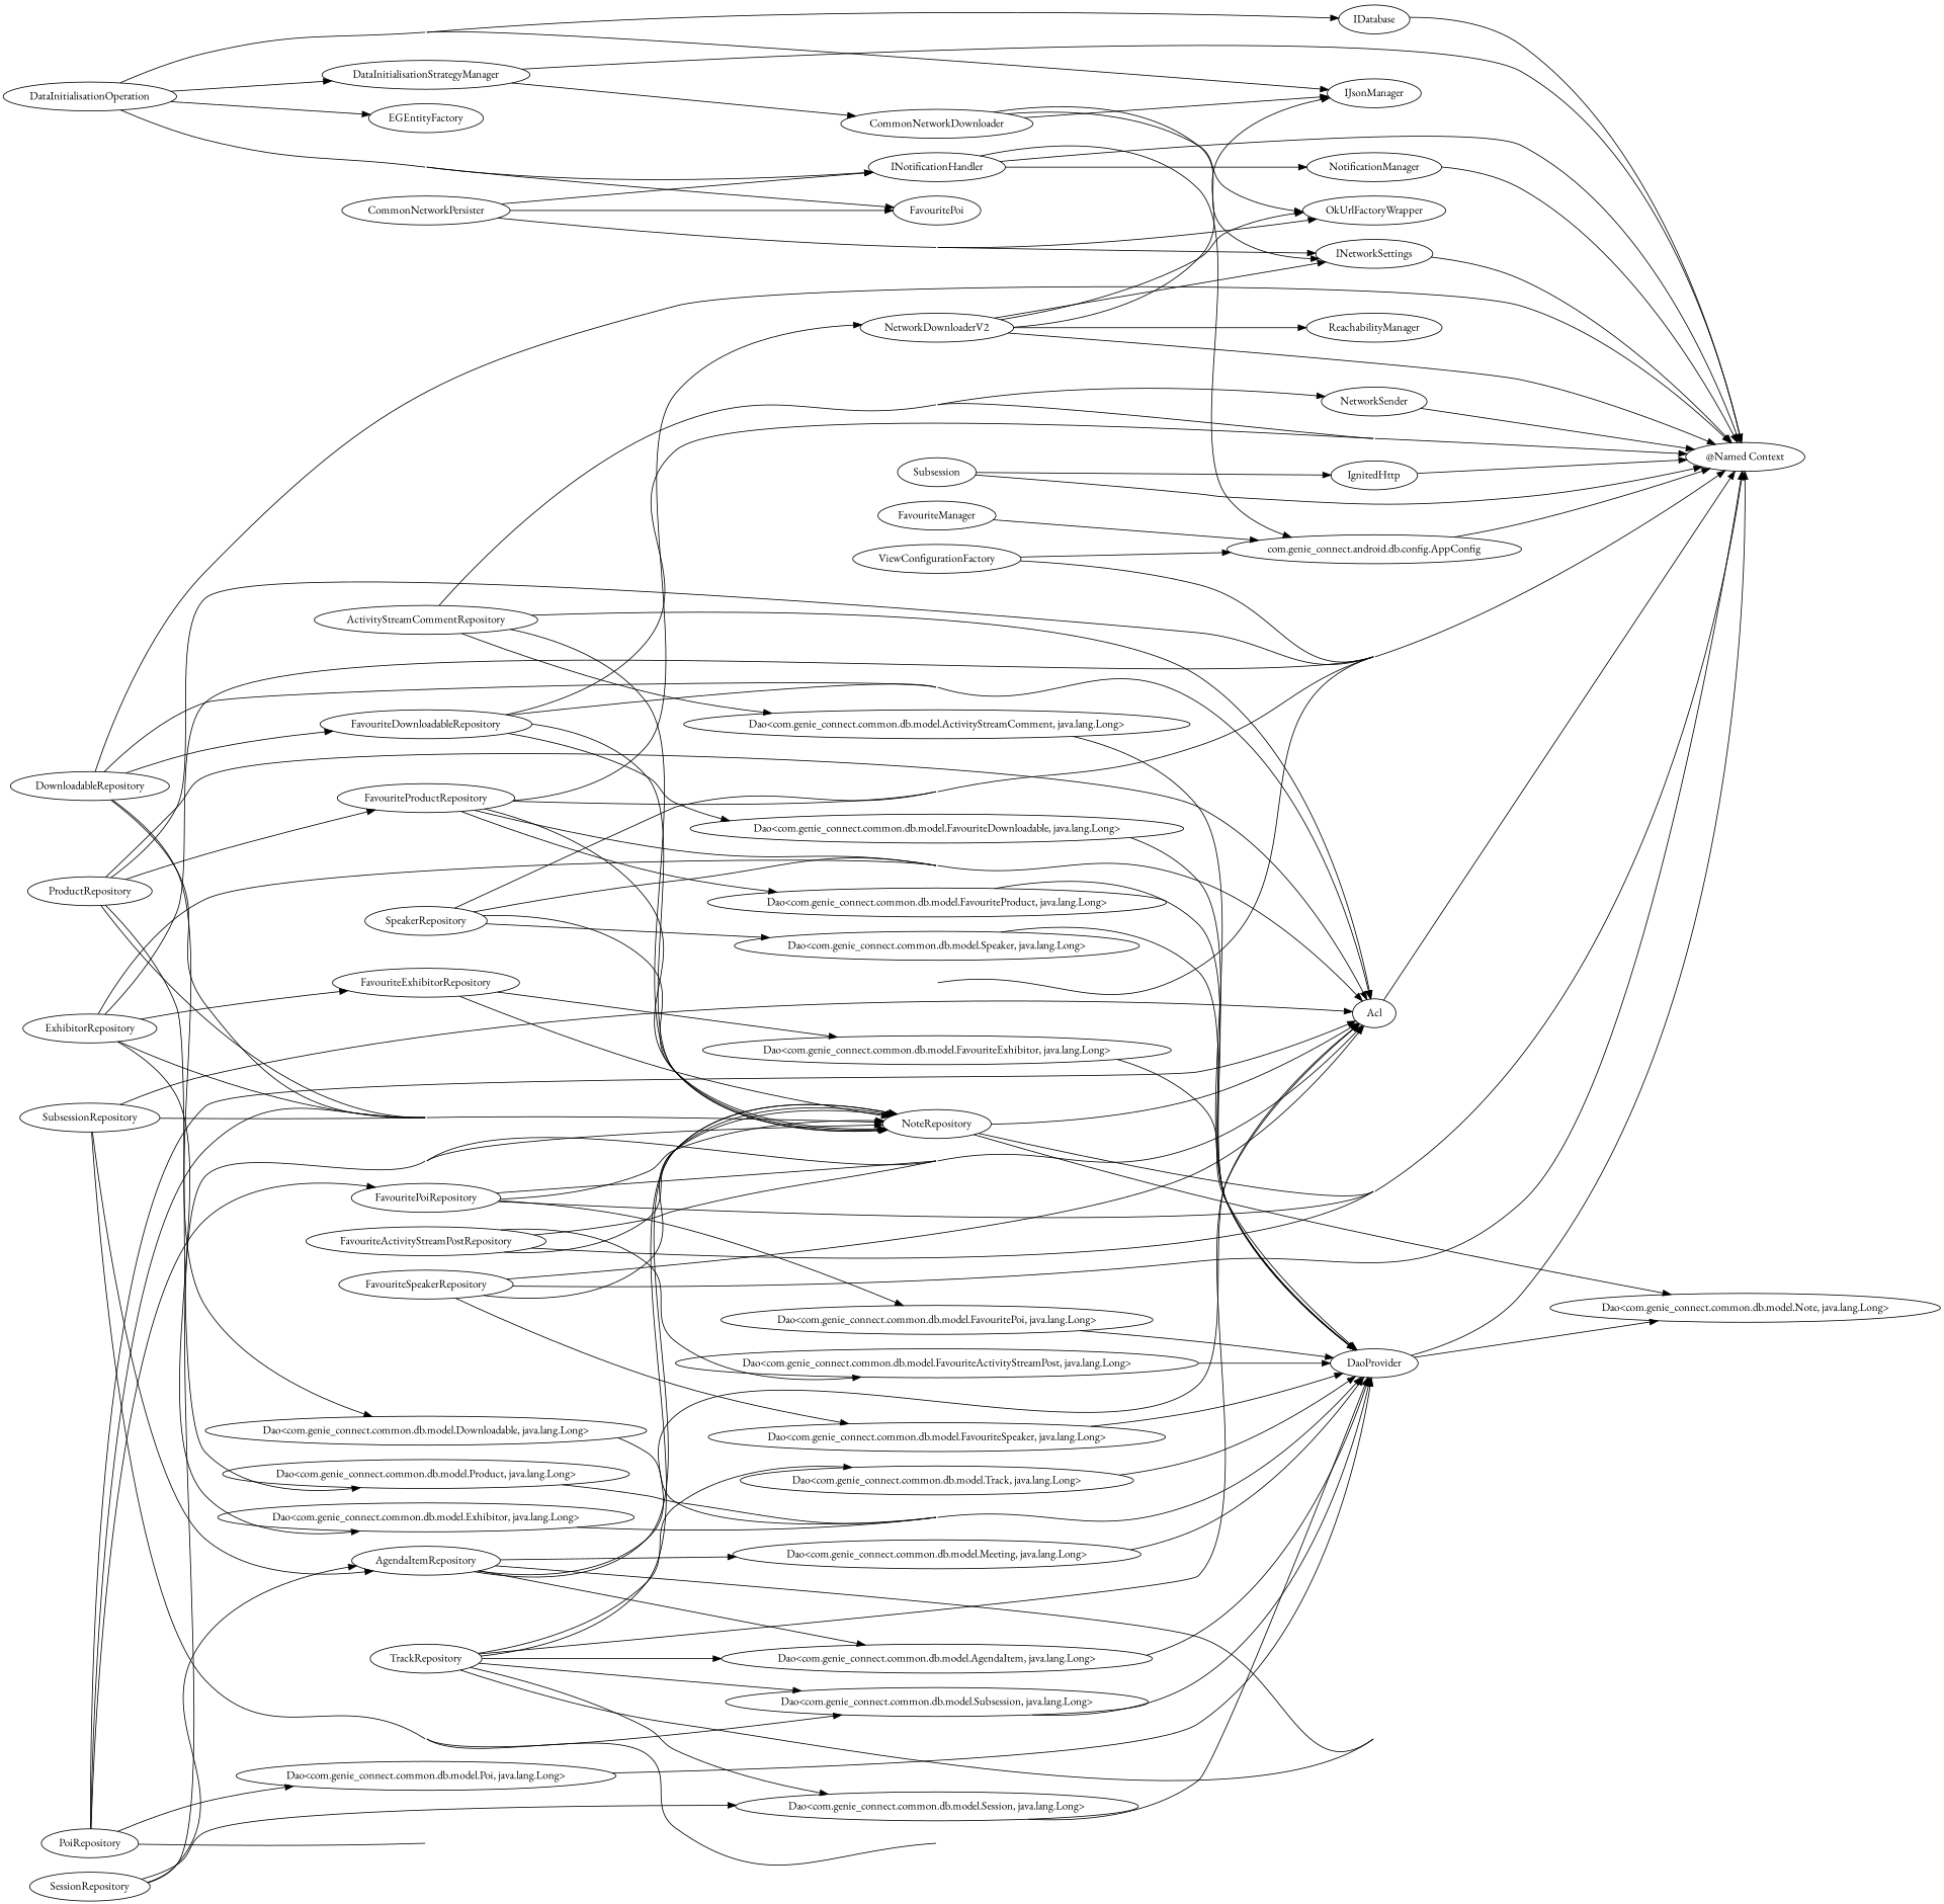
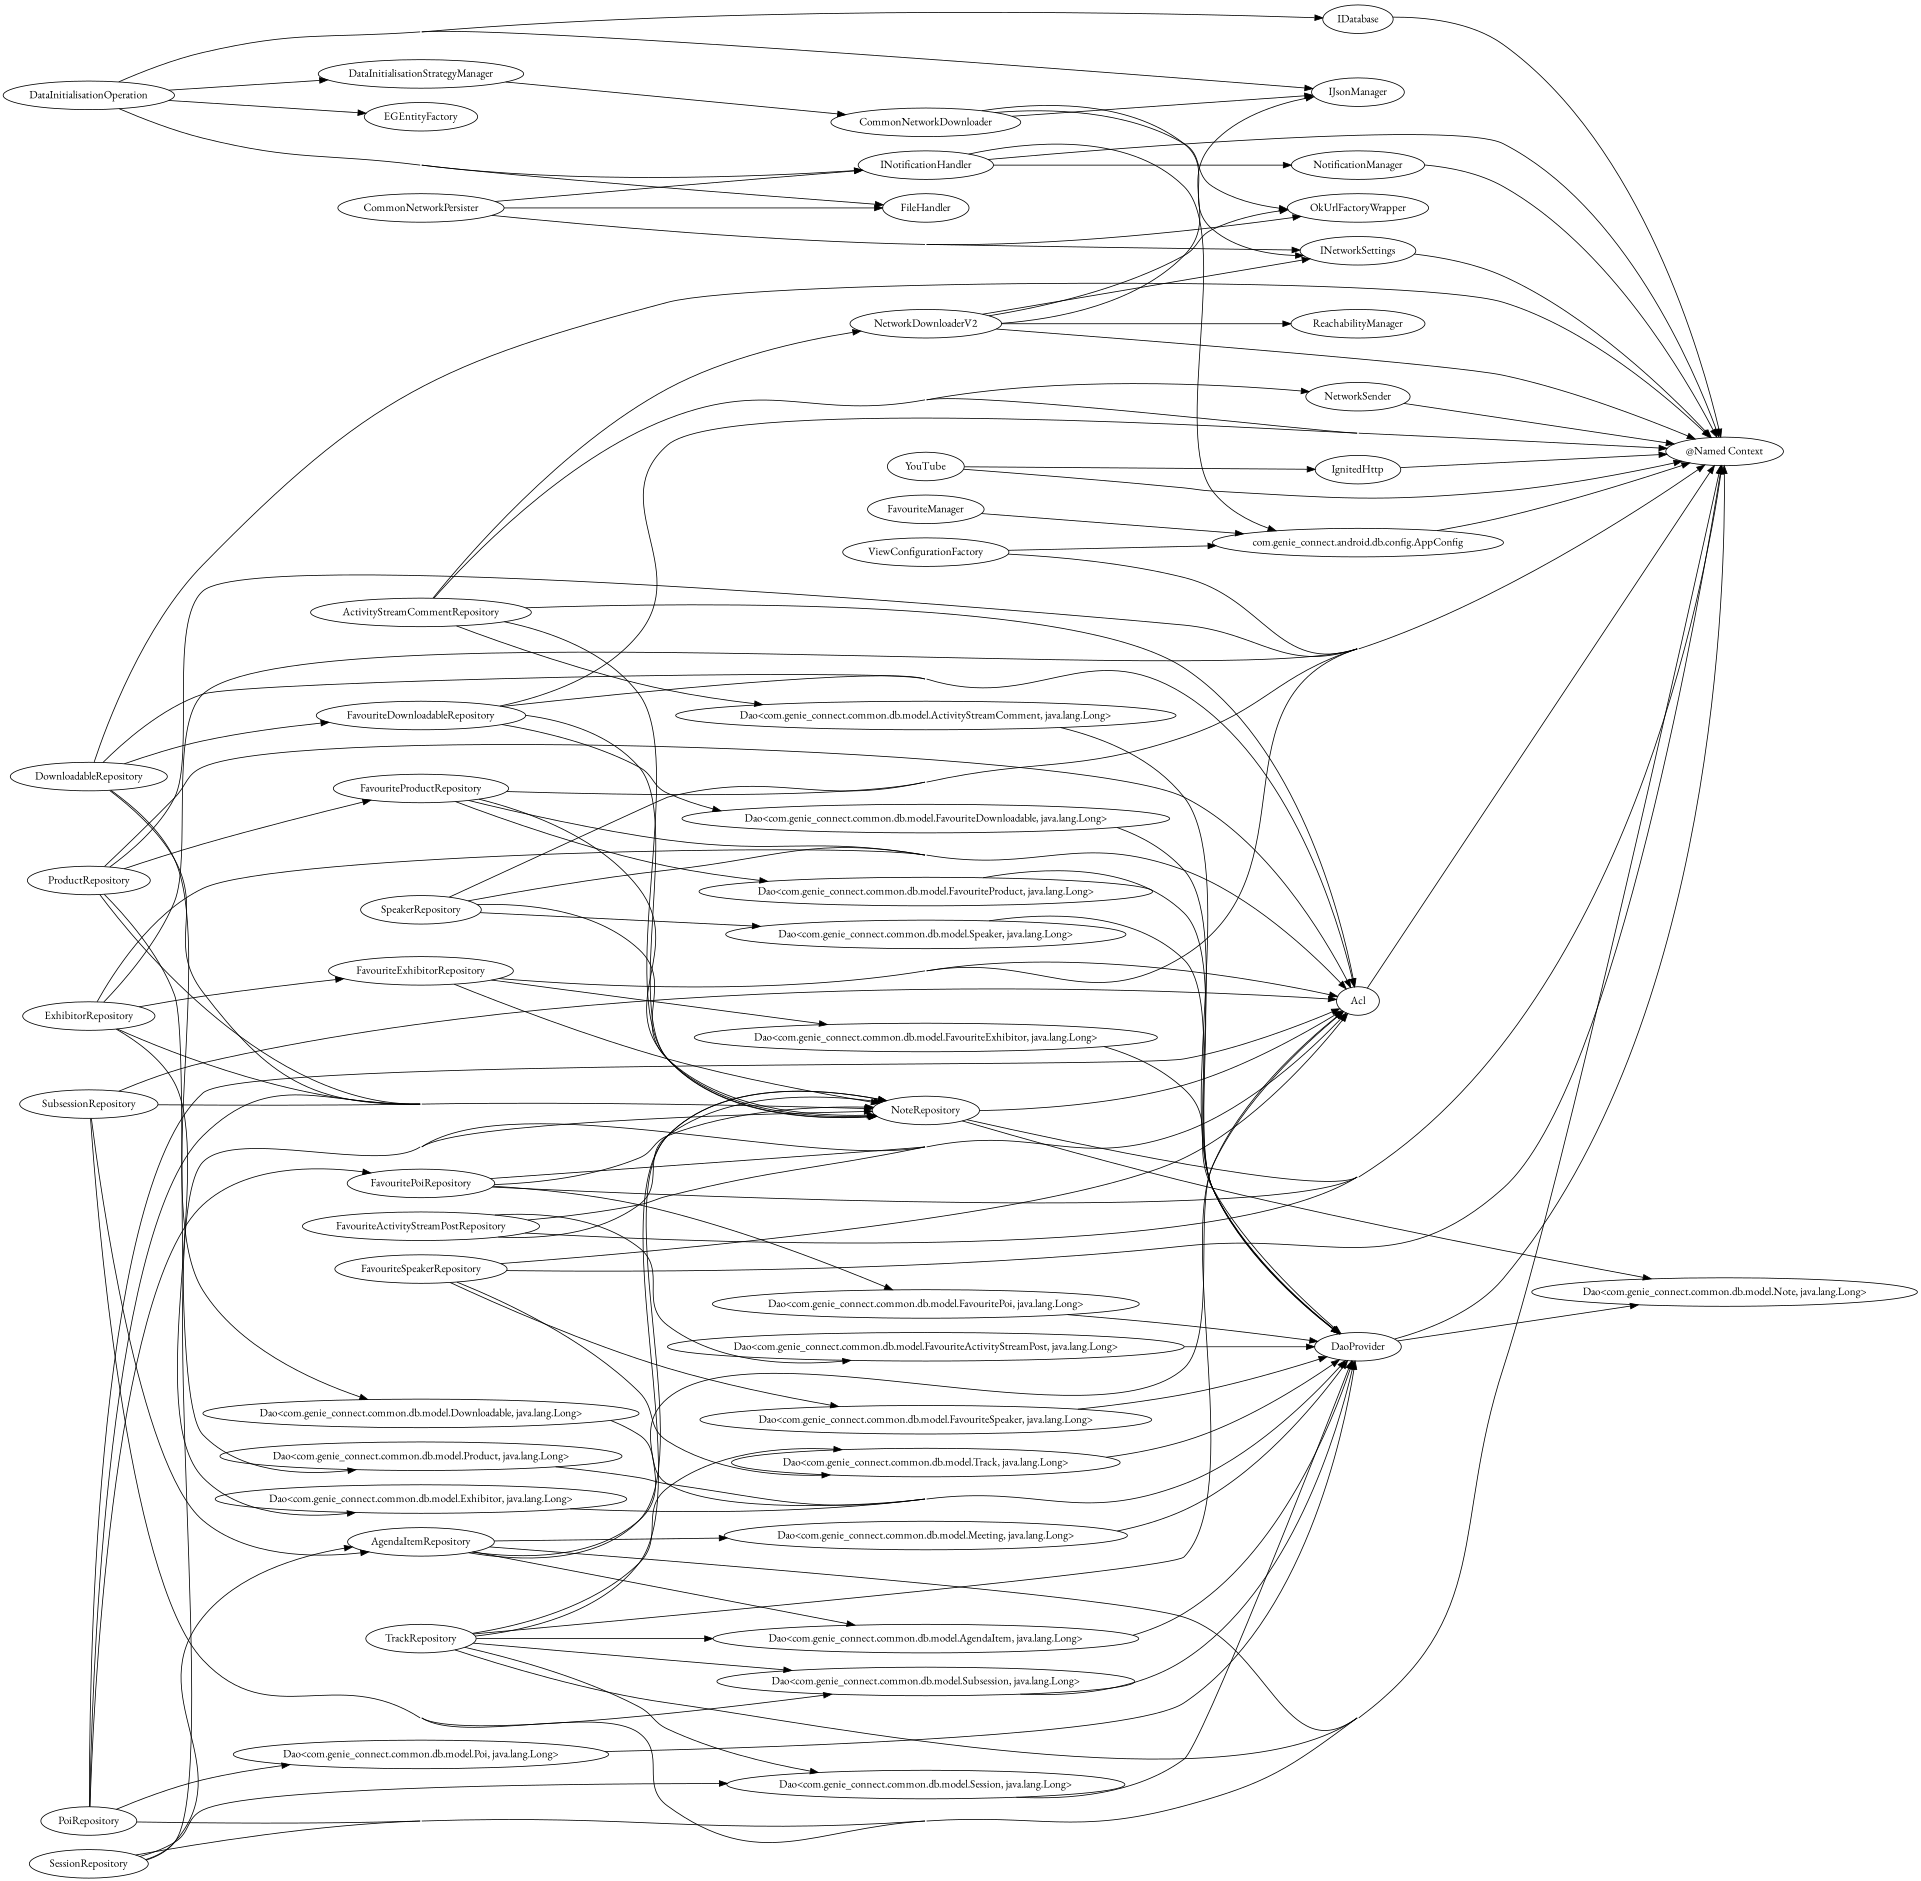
  digraph {
    concentrate=true
    fontname="EB Garamond"
    rankdir=LR
    node [fontname="EB Garamond"]
    edge [fontname="EB Garamond"]
    n1 [label="@Named Context"]
    Acl
    ActivityStreamCommentRepository
    NetworkDownloaderV2
    NetworkSender
    NoteRepository
    n7 [label="Dao<com.genie_connect.common.db.model.ActivityStreamComment, java.lang.Long>"]
    OkUrlFactoryWrapper
    INetworkSettings
    IJsonManager
    ReachabilityManager
    n12 [label="Dao<com.genie_connect.common.db.model.Note, java.lang.Long>"]
    DaoProvider
    AgendaItemRepository
    n15 [label="Dao<com.genie_connect.common.db.model.AgendaItem, java.lang.Long>"]
    n16 [label="Dao<com.genie_connect.common.db.model.Meeting, java.lang.Long>"]
    CommonNetworkDownloader
    CommonNetworkPersister
-   FileHandler [label=FavouritePoi]
+   FileHandler
    INotificationHandler
    n21 [label="com.genie_connect.android.db.config.AppConfig"]
    NotificationManager
    n23 [label="Dao<com.genie_connect.common.db.model.Downloadable, java.lang.Long>"]
    n24 [label="Dao<com.genie_connect.common.db.model.Exhibitor, java.lang.Long>"]
    n25 [label="Dao<com.genie_connect.common.db.model.FavouriteActivityStreamPost, java.lang.Long>"]
    n26 [label="Dao<com.genie_connect.common.db.model.FavouriteDownloadable, java.lang.Long>"]
    n27 [label="Dao<com.genie_connect.common.db.model.FavouriteExhibitor, java.lang.Long>"]
    n28 [label="Dao<com.genie_connect.common.db.model.FavouritePoi, java.lang.Long>"]
    n29 [label="Dao<com.genie_connect.common.db.model.FavouriteProduct, java.lang.Long>"]
    n30 [label="Dao<com.genie_connect.common.db.model.FavouriteSpeaker, java.lang.Long>"]
    n31 [label="Dao<com.genie_connect.common.db.model.Poi, java.lang.Long>"]
    n32 [label="Dao<com.genie_connect.common.db.model.Product, java.lang.Long>"]
    n33 [label="Dao<com.genie_connect.common.db.model.Session, java.lang.Long>"]
    n34 [label="Dao<com.genie_connect.common.db.model.Speaker, java.lang.Long>"]
    n35 [label="Dao<com.genie_connect.common.db.model.Subsession, java.lang.Long>"]
    n36 [label="Dao<com.genie_connect.common.db.model.Track, java.lang.Long>"]
    DataInitialisationOperation
    EGEntityFactory
    DataInitialisationStrategyManager
    IDatabase
    DownloadableRepository
    FavouriteDownloadableRepository
    ExhibitorRepository
    FavouriteExhibitorRepository
    FavouriteActivityStreamPostRepository
    FavouriteManager
    FavouritePoiRepository
    FavouriteProductRepository
    FavouriteSpeakerRepository
    IgnitedHttp
    PoiRepository
    ProductRepository
    SessionRepository
    SpeakerRepository
    SubsessionRepository
    TrackRepository
    ViewConfigurationFactory
-   YouTube [label=Subsession]
+   YouTube
    Acl -> n1
    ActivityStreamCommentRepository -> n1
    ActivityStreamCommentRepository -> Acl
-   FavouriteProductRepository -> NetworkDownloaderV2
+   ActivityStreamCommentRepository -> NetworkDownloaderV2
    ActivityStreamCommentRepository -> NetworkSender
    ActivityStreamCommentRepository -> NoteRepository
    ActivityStreamCommentRepository -> n7
    NetworkDownloaderV2 -> n1
    NetworkDownloaderV2 -> OkUrlFactoryWrapper
    NetworkDownloaderV2 -> INetworkSettings
    NetworkDownloaderV2 -> IJsonManager
    NetworkDownloaderV2 -> ReachabilityManager
    NetworkSender -> n1
    NoteRepository -> n1
    NoteRepository -> Acl
    NoteRepository -> n12
    n7 -> DaoProvider
    INetworkSettings -> n1
    DaoProvider -> n1
    DaoProvider -> n12
    AgendaItemRepository -> n1
    AgendaItemRepository -> Acl
    AgendaItemRepository -> NoteRepository
    AgendaItemRepository -> n15
    AgendaItemRepository -> n16
    n15 -> DaoProvider
    n16 -> DaoProvider
    CommonNetworkDownloader -> OkUrlFactoryWrapper
    CommonNetworkDownloader -> INetworkSettings
    CommonNetworkDownloader -> IJsonManager
    CommonNetworkPersister -> OkUrlFactoryWrapper
    CommonNetworkPersister -> INetworkSettings
    CommonNetworkPersister -> FileHandler
    CommonNetworkPersister -> INotificationHandler
    INotificationHandler -> n1
    INotificationHandler -> n21
    INotificationHandler -> NotificationManager
    n21 -> n1
    NotificationManager -> n1
    n23 -> DaoProvider
    n24 -> DaoProvider
    n25 -> DaoProvider
    n26 -> DaoProvider
    n27 -> DaoProvider
    n28 -> DaoProvider
    n29 -> DaoProvider
    n30 -> DaoProvider
    n31 -> DaoProvider
    n32 -> DaoProvider
    n33 -> DaoProvider
    n34 -> DaoProvider
    n35 -> DaoProvider
    n36 -> DaoProvider
    DataInitialisationOperation -> IJsonManager
    DataInitialisationOperation -> FileHandler
    DataInitialisationOperation -> INotificationHandler
    DataInitialisationOperation -> EGEntityFactory
    DataInitialisationOperation -> DataInitialisationStrategyManager
    DataInitialisationOperation -> IDatabase
    DataInitialisationStrategyManager -> CommonNetworkDownloader
    IDatabase -> n1
    DownloadableRepository -> n1
    DownloadableRepository -> Acl
    DownloadableRepository -> NoteRepository
    DownloadableRepository -> n23
    DownloadableRepository -> FavouriteDownloadableRepository
    FavouriteDownloadableRepository -> n1
    FavouriteDownloadableRepository -> Acl
    FavouriteDownloadableRepository -> NoteRepository
    FavouriteDownloadableRepository -> n26
    ExhibitorRepository -> n1
    ExhibitorRepository -> Acl
    ExhibitorRepository -> NoteRepository
    ExhibitorRepository -> n24
    ExhibitorRepository -> FavouriteExhibitorRepository
    FavouriteExhibitorRepository -> n1
+   FavouriteExhibitorRepository -> Acl
    FavouriteExhibitorRepository -> NoteRepository
    FavouriteExhibitorRepository -> n27
    FavouriteActivityStreamPostRepository -> n1
    FavouriteActivityStreamPostRepository -> Acl
    FavouriteActivityStreamPostRepository -> NoteRepository
    FavouriteActivityStreamPostRepository -> n25
    FavouriteManager -> n21
    FavouritePoiRepository -> n1
    FavouritePoiRepository -> Acl
    FavouritePoiRepository -> NoteRepository
    FavouritePoiRepository -> n28
    FavouriteProductRepository -> n1
    FavouriteProductRepository -> Acl
    FavouriteProductRepository -> NoteRepository
    FavouriteProductRepository -> n29
    FavouriteSpeakerRepository -> n1
    FavouriteSpeakerRepository -> Acl
-   FavouriteSpeakerRepository -> NoteRepository
+   FavouriteSpeakerRepository -> n36
    FavouriteSpeakerRepository -> n30
    IgnitedHttp -> n1
    PoiRepository -> n1
    PoiRepository -> Acl
    PoiRepository -> NoteRepository
    PoiRepository -> n31
    PoiRepository -> FavouritePoiRepository
    ProductRepository -> n1
    ProductRepository -> Acl
    ProductRepository -> NoteRepository
    ProductRepository -> n32
    ProductRepository -> FavouriteProductRepository
-   DataInitialisationStrategyManager -> n1
+   SessionRepository -> n1
    SessionRepository -> Acl
    SessionRepository -> NoteRepository
    SessionRepository -> AgendaItemRepository
    SessionRepository -> n33
    SpeakerRepository -> n1
    SpeakerRepository -> Acl
    SpeakerRepository -> NoteRepository
    SpeakerRepository -> n34
    SubsessionRepository -> n1
    SubsessionRepository -> Acl
    SubsessionRepository -> NoteRepository
    SubsessionRepository -> AgendaItemRepository
    SubsessionRepository -> n35
    TrackRepository -> n1
    TrackRepository -> Acl
    TrackRepository -> NoteRepository
    TrackRepository -> n15
    TrackRepository -> n33
    TrackRepository -> n35
    TrackRepository -> n36
    ViewConfigurationFactory -> n1
    ViewConfigurationFactory -> n21
    YouTube -> n1
    YouTube -> IgnitedHttp
  }
